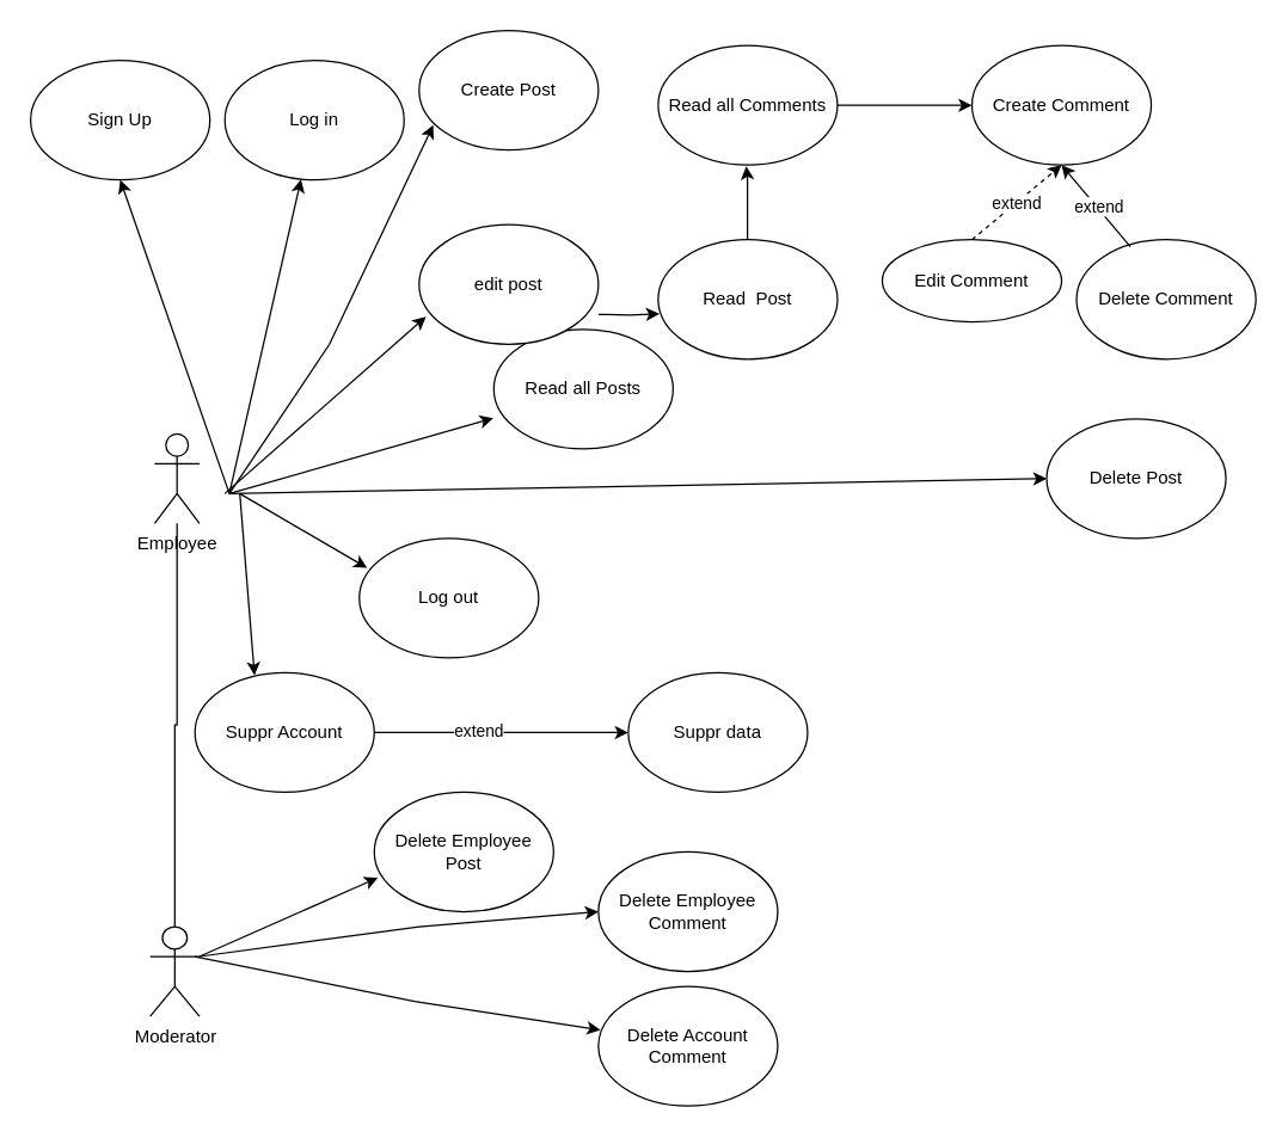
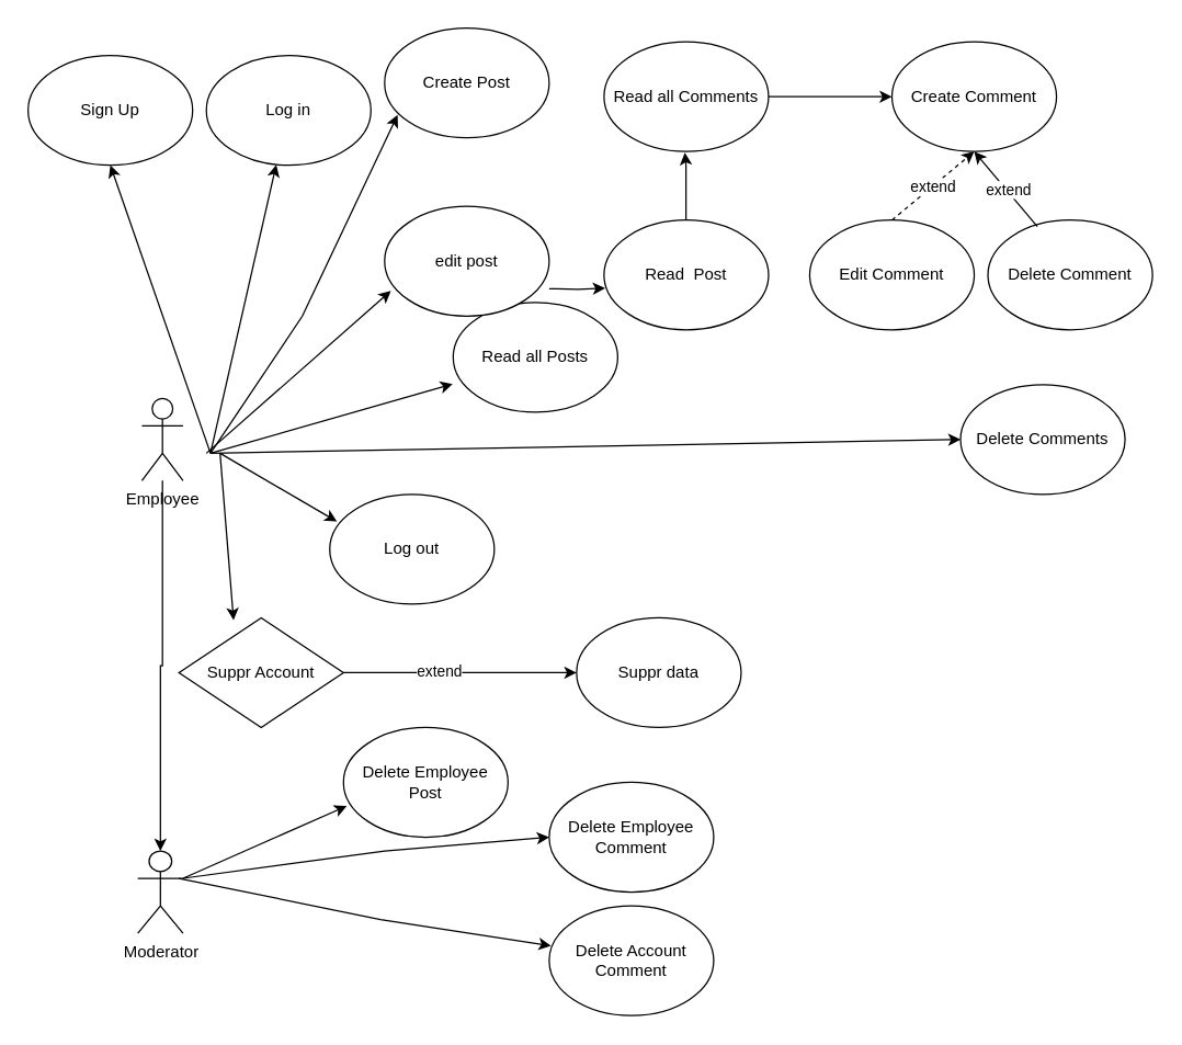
  <mxCell id="0" />
  <mxCell id="1" parent="0" />
  <mxCell id="2" value="" style="endArrow=classic;html=1;rounded=0;entryX=0.5;entryY=1;entryDx=0;entryDy=0;" parent="1" target="5" edge="1"><mxGeometry width="50" height="50" relative="1" as="geometry"><mxPoint x="153" y="330" as="sourcePoint" /><mxPoint x="193" y="160" as="targetPoint" /></mxGeometry></mxCell>
- <mxCell id="3" value="" style="edgeStyle=orthogonalEdgeStyle;rounded=0;orthogonalLoop=1;jettySize=auto;html=1;endArrow=none;" parent="1" source="4" target="16" edge="1"><mxGeometry relative="1" as="geometry" /></mxCell>
+ <mxCell id="3" value="" style="edgeStyle=orthogonalEdgeStyle;rounded=0;orthogonalLoop=1;jettySize=auto;html=1;" parent="1" source="4" target="16" edge="1"><mxGeometry relative="1" as="geometry" /></mxCell>
  <mxCell id="4" value="Employee" style="shape=umlActor;verticalLabelPosition=bottom;verticalAlign=top;html=1;outlineConnect=0;" parent="1" vertex="1"><mxGeometry x="103" y="290" width="30" height="60" as="geometry" /></mxCell>
  <mxCell id="5" value="Sign Up" style="ellipse;whiteSpace=wrap;html=1;" parent="1" vertex="1"><mxGeometry x="20" y="40" width="120" height="80" as="geometry" /></mxCell>
  <mxCell id="6" value="" style="endArrow=classic;html=1;rounded=0;" parent="1" target="7" edge="1"><mxGeometry width="50" height="50" relative="1" as="geometry"><mxPoint x="153" y="330" as="sourcePoint" /><mxPoint x="203" y="280" as="targetPoint" /></mxGeometry></mxCell>
  <mxCell id="7" value="Log in" style="ellipse;whiteSpace=wrap;html=1;" parent="1" vertex="1"><mxGeometry x="150" y="40" width="120" height="80" as="geometry" /></mxCell>
  <mxCell id="8" value="" style="endArrow=classic;html=1;rounded=0;entryX=0.079;entryY=0.791;entryDx=0;entryDy=0;entryPerimeter=0;" parent="1" target="9" edge="1"><mxGeometry width="50" height="50" relative="1" as="geometry"><mxPoint x="153" y="330" as="sourcePoint" /><mxPoint x="383" y="290" as="targetPoint" /><Array as="points"><mxPoint x="220" y="230" /></Array></mxGeometry></mxCell>
  <mxCell id="9" value="Create Post" style="ellipse;whiteSpace=wrap;html=1;" parent="1" vertex="1"><mxGeometry x="280" y="20" width="120" height="80" as="geometry" /></mxCell>
  <mxCell id="10" value="" style="endArrow=classic;html=1;rounded=0;entryX=-0.003;entryY=0.744;entryDx=0;entryDy=0;entryPerimeter=0;" parent="1" target="12" edge="1"><mxGeometry width="50" height="50" relative="1" as="geometry"><mxPoint x="153" y="330" as="sourcePoint" /><mxPoint x="470" y="250" as="targetPoint" /></mxGeometry></mxCell>
  <mxCell id="11" value="" style="edgeStyle=orthogonalEdgeStyle;rounded=0;orthogonalLoop=1;jettySize=auto;html=1;entryX=0.007;entryY=0.62;entryDx=0;entryDy=0;entryPerimeter=0;" parent="1" target="13" edge="1"><mxGeometry relative="1" as="geometry"><mxPoint x="400" y="210" as="sourcePoint" /><mxPoint x="420" y="170" as="targetPoint" /></mxGeometry></mxCell>
  <mxCell id="12" value="Read all Posts" style="ellipse;whiteSpace=wrap;html=1;" parent="1" vertex="1"><mxGeometry x="330" y="220" width="120" height="80" as="geometry" /></mxCell>
  <mxCell id="13" value="Read&amp;nbsp; Post" style="ellipse;whiteSpace=wrap;html=1;" parent="1" vertex="1"><mxGeometry x="440" y="160" width="120" height="80" as="geometry" /></mxCell>
  <mxCell id="14" value="" style="endArrow=classic;html=1;rounded=0;entryX=0;entryY=0.5;entryDx=0;entryDy=0;" parent="1" target="15" edge="1"><mxGeometry width="50" height="50" relative="1" as="geometry"><mxPoint x="153" y="330" as="sourcePoint" /><mxPoint x="383" y="460" as="targetPoint" /></mxGeometry></mxCell>
- <mxCell id="15" value="Delete Post" style="ellipse;whiteSpace=wrap;html=1;" parent="1" vertex="1"><mxGeometry x="700" y="280" width="120" height="80" as="geometry" /></mxCell>
+ <mxCell id="15" value="Delete Comments" style="ellipse;whiteSpace=wrap;html=1;" parent="1" vertex="1"><mxGeometry x="700" y="280" width="120" height="80" as="geometry" /></mxCell>
  <mxCell id="16" value="Moderator" style="shape=umlActor;verticalLabelPosition=bottom;verticalAlign=top;html=1;outlineConnect=0;" parent="1" vertex="1"><mxGeometry x="100" y="620" width="33" height="60" as="geometry" /></mxCell>
  <mxCell id="17" value="Delete Employee Post" style="ellipse;whiteSpace=wrap;html=1;" parent="1" vertex="1"><mxGeometry x="250" y="530" width="120" height="80" as="geometry" /></mxCell>
  <mxCell id="18" value="" style="endArrow=classic;html=1;rounded=0;entryX=0.02;entryY=0.715;entryDx=0;entryDy=0;entryPerimeter=0;" parent="1" target="17" edge="1"><mxGeometry width="50" height="50" relative="1" as="geometry"><mxPoint x="133" y="640" as="sourcePoint" /><mxPoint x="323" y="780" as="targetPoint" /></mxGeometry></mxCell>
  <mxCell id="19" value="" style="endArrow=classic;html=1;rounded=0;exitX=1;exitY=0.333;exitDx=0;exitDy=0;exitPerimeter=0;" parent="1" source="16" edge="1"><mxGeometry width="50" height="50" relative="1" as="geometry"><mxPoint x="140" y="640" as="sourcePoint" /><mxPoint x="400" y="610" as="targetPoint" /><Array as="points"><mxPoint x="280" y="620" /></Array></mxGeometry></mxCell>
  <mxCell id="20" value="Delete Employee Comment" style="ellipse;whiteSpace=wrap;html=1;" parent="1" vertex="1"><mxGeometry x="400" y="570" width="120" height="80" as="geometry" /></mxCell>
  <mxCell id="21" value="Read all Comments" style="ellipse;whiteSpace=wrap;html=1;" parent="1" vertex="1"><mxGeometry x="440" y="30" width="120" height="80" as="geometry" /></mxCell>
  <mxCell id="22" value="" style="endArrow=classic;html=1;rounded=0;exitX=0.5;exitY=0;exitDx=0;exitDy=0;entryX=0.491;entryY=1.01;entryDx=0;entryDy=0;entryPerimeter=0;" parent="1" target="21" edge="1"><mxGeometry width="50" height="50" relative="1" as="geometry"><mxPoint x="499.78" y="160" as="sourcePoint" /><mxPoint x="499.78" y="112" as="targetPoint" /><Array as="points"><mxPoint x="499.78" y="120" /></Array></mxGeometry></mxCell>
  <mxCell id="23" value="Create Comment" style="ellipse;whiteSpace=wrap;html=1;" parent="1" vertex="1"><mxGeometry x="650" y="30" width="120" height="80" as="geometry" /></mxCell>
  <mxCell id="24" value="" style="endArrow=classic;html=1;rounded=0;entryX=0;entryY=0.5;entryDx=0;entryDy=0;exitX=1;exitY=0.5;exitDx=0;exitDy=0;" parent="1" source="21" target="23" edge="1"><mxGeometry width="50" height="50" relative="1" as="geometry"><mxPoint x="675" y="88" as="sourcePoint" /><mxPoint x="630" y="140" as="targetPoint" /><Array as="points" /></mxGeometry></mxCell>
  <mxCell id="25" value="" style="endArrow=classic;html=1;rounded=0;exitX=0.5;exitY=0;exitDx=0;exitDy=0;entryX=0.5;entryY=1;entryDx=0;entryDy=0;dashed=1;" parent="1" source="27" target="23" edge="1"><mxGeometry width="50" height="50" relative="1" as="geometry"><mxPoint x="778" y="170" as="sourcePoint" /><mxPoint x="778" y="130" as="targetPoint" /><Array as="points" /></mxGeometry></mxCell>
  <mxCell id="26" value="extend" style="edgeLabel;html=1;align=center;verticalAlign=middle;resizable=0;points=[];" parent="25" vertex="1" connectable="0"><mxGeometry x="-0.001" relative="1" as="geometry"><mxPoint as="offset" /></mxGeometry></mxCell>
- <mxCell id="27" value="Edit Comment" style="ellipse;whiteSpace=wrap;html=1;" parent="1" vertex="1"><mxGeometry x="590" y="160" width="120" height="55" as="geometry" /></mxCell>
+ <mxCell id="27" value="Edit Comment" style="ellipse;whiteSpace=wrap;html=1;" parent="1" vertex="1"><mxGeometry x="590" y="160" width="120" height="80" as="geometry" /></mxCell>
  <mxCell id="28" value="Delete Comment" style="ellipse;whiteSpace=wrap;html=1;" parent="1" vertex="1"><mxGeometry x="720" y="160" width="120" height="80" as="geometry" /></mxCell>
  <mxCell id="29" value="Log out" style="ellipse;whiteSpace=wrap;html=1;" parent="1" vertex="1"><mxGeometry x="240" y="360" width="120" height="80" as="geometry" /></mxCell>
  <mxCell id="30" value="" style="endArrow=classic;html=1;rounded=0;entryX=0.044;entryY=0.248;entryDx=0;entryDy=0;entryPerimeter=0;" parent="1" target="29" edge="1"><mxGeometry width="50" height="50" relative="1" as="geometry"><mxPoint x="160" y="330" as="sourcePoint" /><mxPoint x="225" y="390" as="targetPoint" /><Array as="points"><mxPoint x="160" y="330" /></Array></mxGeometry></mxCell>
  <mxCell id="31" value="" style="endArrow=classic;html=1;rounded=0;entryX=0.332;entryY=0.022;entryDx=0;entryDy=0;entryPerimeter=0;" parent="1" target="34" edge="1"><mxGeometry width="50" height="50" relative="1" as="geometry"><mxPoint x="160" y="330" as="sourcePoint" /><mxPoint x="160" y="450" as="targetPoint" /><Array as="points" /></mxGeometry></mxCell>
  <mxCell id="32" style="edgeStyle=orthogonalEdgeStyle;rounded=0;orthogonalLoop=1;jettySize=auto;html=1;exitX=1;exitY=0.5;exitDx=0;exitDy=0;entryX=0;entryY=0.5;entryDx=0;entryDy=0;" parent="1" source="34" target="37" edge="1"><mxGeometry relative="1" as="geometry"><mxPoint x="330" y="490.29" as="targetPoint" /></mxGeometry></mxCell>
  <mxCell id="33" value="extend" style="edgeLabel;html=1;align=center;verticalAlign=middle;resizable=0;points=[];" parent="32" vertex="1" connectable="0"><mxGeometry x="-0.184" y="2" relative="1" as="geometry"><mxPoint as="offset" /></mxGeometry></mxCell>
- <mxCell id="34" value="Suppr Account" style="ellipse;whiteSpace=wrap;html=1;" parent="1" vertex="1"><mxGeometry x="130" y="450" width="120" height="80" as="geometry" /></mxCell>
+ <mxCell id="34" value="Suppr Account" style="rhombus;whiteSpace=wrap;html=1;" parent="1" vertex="1"><mxGeometry x="130" y="450" width="120" height="80" as="geometry" /></mxCell>
  <mxCell id="35" value="Delete Account Comment" style="ellipse;whiteSpace=wrap;html=1;" parent="1" vertex="1"><mxGeometry x="400" y="660" width="120" height="80" as="geometry" /></mxCell>
  <mxCell id="36" value="" style="endArrow=classic;html=1;rounded=0;entryX=0.011;entryY=0.365;entryDx=0;entryDy=0;entryPerimeter=0;" parent="1" target="35" edge="1"><mxGeometry width="50" height="50" relative="1" as="geometry"><mxPoint x="130" y="640" as="sourcePoint" /><mxPoint x="400" y="650" as="targetPoint" /><Array as="points"><mxPoint x="277" y="670" /></Array></mxGeometry></mxCell>
  <mxCell id="37" value="Suppr data" style="ellipse;whiteSpace=wrap;html=1;" parent="1" vertex="1"><mxGeometry x="420" y="450" width="120" height="80" as="geometry" /></mxCell>
  <mxCell id="38" value="" style="endArrow=classic;html=1;rounded=0;exitX=0.3;exitY=0.058;exitDx=0;exitDy=0;entryX=0.5;entryY=1;entryDx=0;entryDy=0;exitPerimeter=0;" parent="1" source="28" target="23" edge="1"><mxGeometry width="50" height="50" relative="1" as="geometry"><mxPoint x="760" y="160" as="sourcePoint" /><mxPoint x="810" y="120" as="targetPoint" /></mxGeometry></mxCell>
  <mxCell id="39" value="extend" style="edgeLabel;html=1;align=center;verticalAlign=middle;resizable=0;points=[];" parent="38" vertex="1" connectable="0"><mxGeometry x="-0.014" y="-1" relative="1" as="geometry"><mxPoint as="offset" /></mxGeometry></mxCell>
  <mxCell id="40" value="edit post" style="ellipse;whiteSpace=wrap;html=1;" parent="1" vertex="1"><mxGeometry x="280" y="150" width="120" height="80" as="geometry" /></mxCell>
  <mxCell id="41" value="" style="endArrow=classic;html=1;rounded=0;entryX=0.038;entryY=0.77;entryDx=0;entryDy=0;entryPerimeter=0;" edge="1" parent="1" target="40"><mxGeometry width="50" height="50" relative="1" as="geometry"><mxPoint x="150" y="330" as="sourcePoint" /><mxPoint x="299" y="143" as="targetPoint" /><Array as="points" /></mxGeometry></mxCell>
